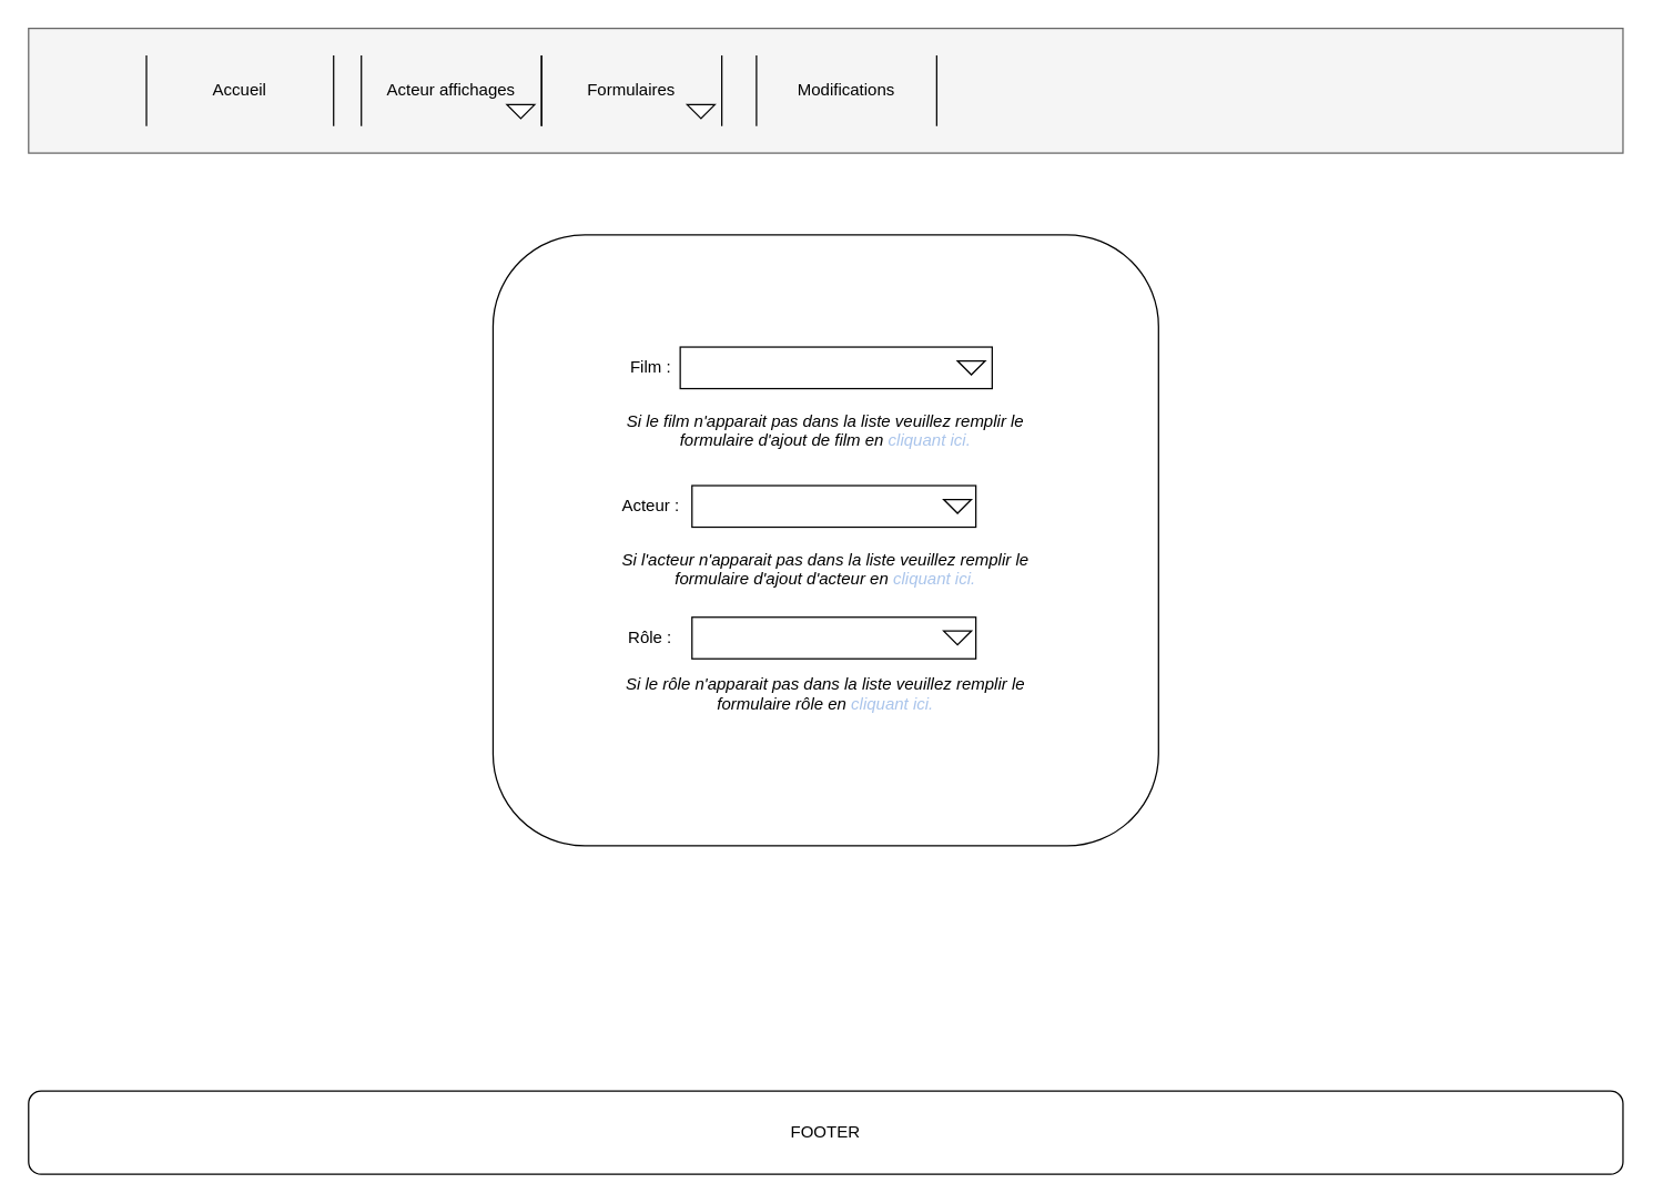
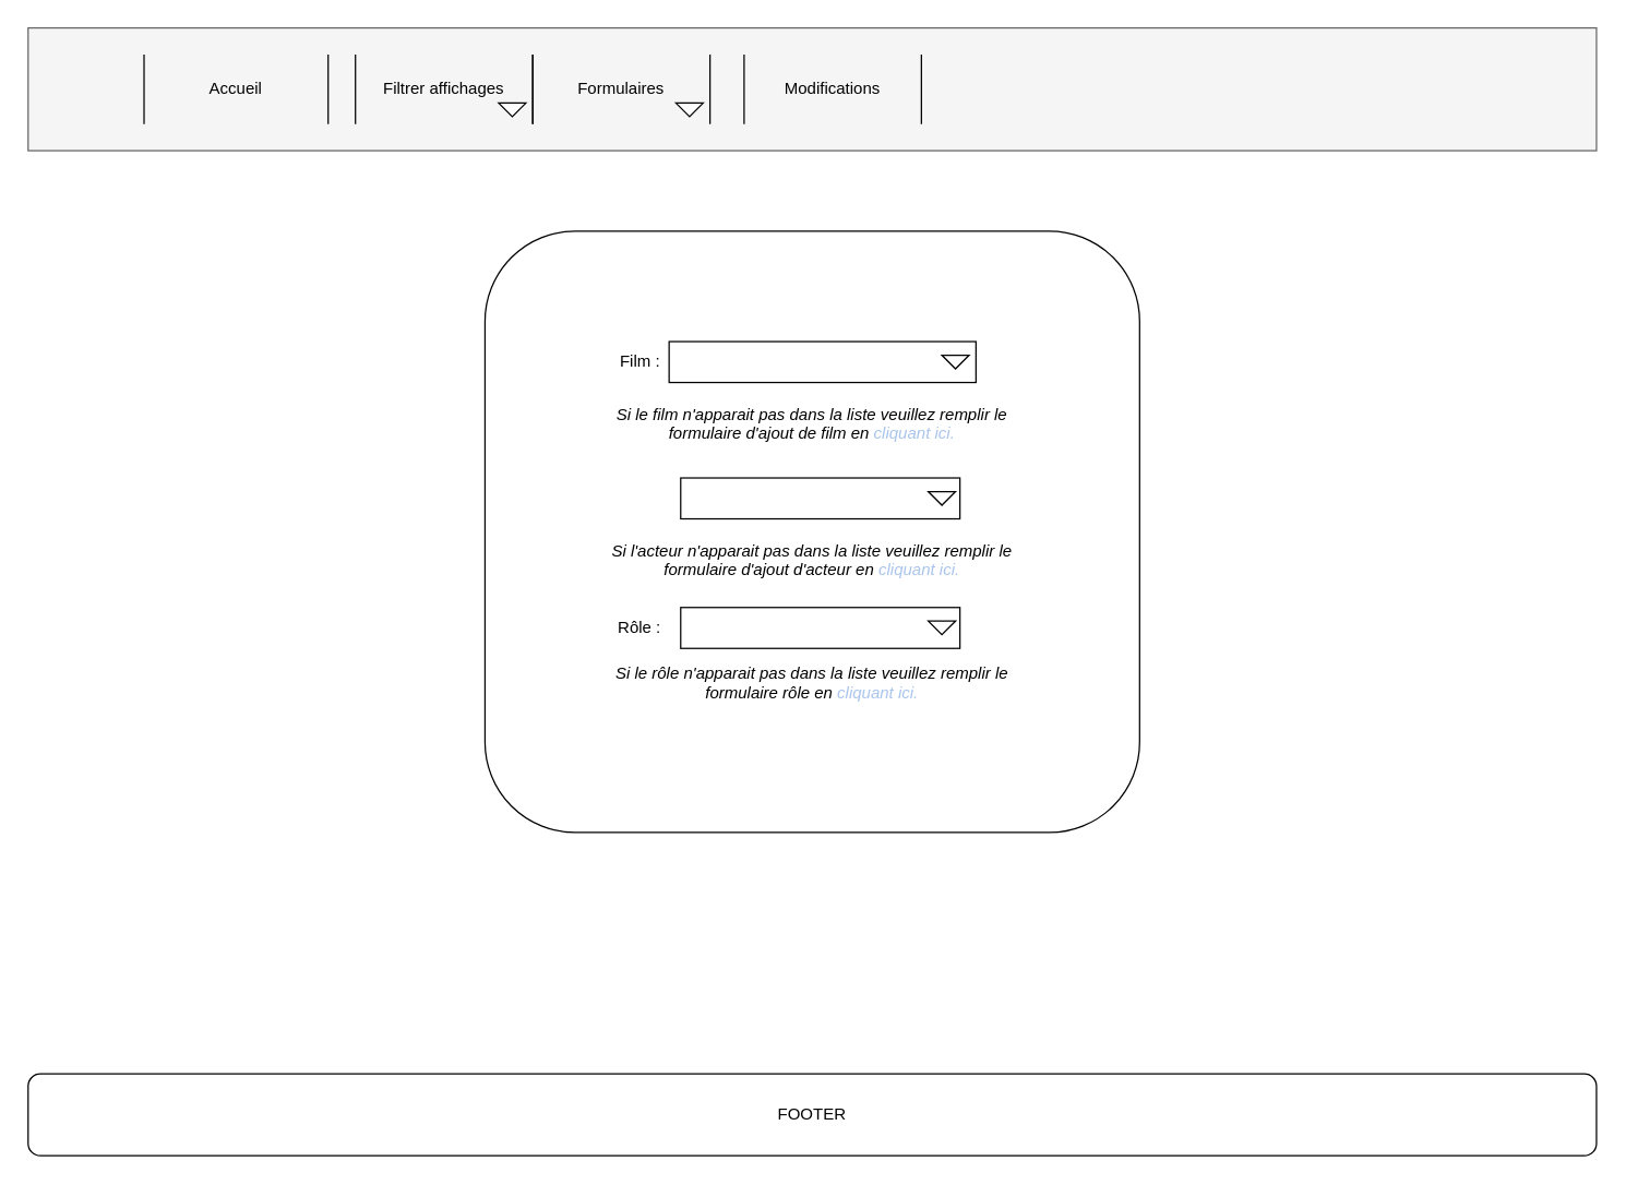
  <mxCell id="0" />
  <mxCell id="1" parent="0" />
  <mxCell id="2" value="" style="rounded=0;whiteSpace=wrap;html=1;fillColor=#f5f5f5;fontColor=#333333;strokeColor=#666666;" vertex="1" parent="1"><mxGeometry x="20" width="1150" height="90" as="geometry" y="20" /></mxCell>
- <mxCell id="3" value="Acteur affichages" style="shape=partialRectangle;whiteSpace=wrap;html=1;bottom=0;top=0;fillColor=none;" vertex="1" parent="1"><mxGeometry x="260" y="40" width="130" height="50" as="geometry" /></mxCell>
+ <mxCell id="3" value="Filtrer affichages" style="shape=partialRectangle;whiteSpace=wrap;html=1;bottom=0;top=0;fillColor=none;" vertex="1" parent="1"><mxGeometry x="260" y="40" width="130" height="50" as="geometry" /></mxCell>
  <mxCell id="4" value="Formulaires" style="shape=partialRectangle;whiteSpace=wrap;html=1;bottom=0;top=0;fillColor=none;" vertex="1" parent="1"><mxGeometry x="390" y="40" width="130" height="50" as="geometry" /></mxCell>
  <mxCell id="5" value="Modifications" style="shape=partialRectangle;whiteSpace=wrap;html=1;bottom=0;top=0;fillColor=none;" vertex="1" parent="1"><mxGeometry x="545" y="40" width="130" height="50" as="geometry" /></mxCell>
  <mxCell id="6" value="&lt;p style=&quot;line-height: 120%;&quot;&gt;Accueil&lt;/p&gt;" style="shape=partialRectangle;whiteSpace=wrap;html=1;bottom=0;top=0;fillColor=none;" vertex="1" parent="1"><mxGeometry x="105" y="40" width="135" height="50" as="geometry" /></mxCell>
  <mxCell id="7" value="" style="triangle;whiteSpace=wrap;html=1;rotation=90;" vertex="1" parent="1"><mxGeometry x="370" y="70" width="10" height="20" as="geometry" /></mxCell>
  <mxCell id="8" value="" style="triangle;whiteSpace=wrap;html=1;rotation=90;" vertex="1" parent="1"><mxGeometry x="500" y="70" width="10" height="20" as="geometry" /></mxCell>
  <mxCell id="9" value="FOOTER" style="whiteSpace=wrap;html=1;resizeWidth=0;rounded=1;" vertex="1" parent="1"><mxGeometry x="20" y="787" width="1150" height="60" as="geometry" /></mxCell>
  <mxCell id="10" value="" style="rounded=1;whiteSpace=wrap;html=1;" vertex="1" parent="1"><mxGeometry x="355" y="169" width="480" height="441" as="geometry" /></mxCell>
  <mxCell id="11" value="" style="rounded=0;whiteSpace=wrap;html=1;" vertex="1" parent="1"><mxGeometry x="490" y="250" width="225" height="30" as="geometry" /></mxCell>
  <mxCell id="12" value="Film :" style="text;html=1;strokeColor=none;fillColor=none;align=center;verticalAlign=middle;whiteSpace=wrap;rounded=0;" vertex="1" parent="1"><mxGeometry x="438.5" y="250" width="60" height="30" as="geometry" /></mxCell>
- <mxCell id="13" value="Acteur :" style="text;html=1;strokeColor=none;fillColor=none;align=center;verticalAlign=middle;whiteSpace=wrap;rounded=0;" vertex="1" parent="1"><mxGeometry x="438.5" y="350" width="60" height="30" as="geometry" /></mxCell>
  <mxCell id="14" value="" style="rounded=0;whiteSpace=wrap;html=1;" vertex="1" parent="1"><mxGeometry x="498.5" y="350" width="204.75" height="30" as="geometry" /></mxCell>
  <mxCell id="15" value="Rôle :" style="text;html=1;strokeColor=none;fillColor=none;align=center;verticalAlign=middle;whiteSpace=wrap;rounded=0;" vertex="1" parent="1"><mxGeometry x="412" y="445" width="113" height="30" as="geometry" /></mxCell>
  <mxCell id="16" value="" style="triangle;whiteSpace=wrap;html=1;rotation=90;" vertex="1" parent="1"><mxGeometry x="695" y="255" width="10" height="20" as="geometry" /></mxCell>
  <mxCell id="17" value="" style="triangle;whiteSpace=wrap;html=1;rotation=90;" vertex="1" parent="1"><mxGeometry x="685" y="355" width="10" height="20" as="geometry" /></mxCell>
  <mxCell id="18" value="&lt;div align=&quot;center&quot;&gt;&lt;i&gt;Si le film n'apparait pas dans la liste veuillez remplir le formulaire d'ajout de film en &lt;font color=&quot;#a9c4eb&quot;&gt;cliquant ici.&lt;/font&gt;&lt;/i&gt;&lt;/div&gt;" style="text;whiteSpace=wrap;html=1;align=center;" vertex="1" parent="1"><mxGeometry x="435" y="290" width="320" height="50" as="geometry" /></mxCell>
  <mxCell id="19" value="&lt;div align=&quot;center&quot;&gt;&lt;i&gt;Si l'acteur n'apparait pas dans la liste veuillez remplir le formulaire d'ajout d'acteur en &lt;font color=&quot;#a9c4eb&quot;&gt;cliquant ici.&lt;/font&gt;&lt;/i&gt;&lt;/div&gt;" style="text;whiteSpace=wrap;html=1;align=center;" vertex="1" parent="1"><mxGeometry x="435" y="390" width="320" height="50" as="geometry" /></mxCell>
  <mxCell id="20" value="" style="rounded=0;whiteSpace=wrap;html=1;" vertex="1" parent="1"><mxGeometry x="498.5" y="445" width="204.75" height="30" as="geometry" /></mxCell>
  <mxCell id="21" value="" style="triangle;whiteSpace=wrap;html=1;rotation=90;" vertex="1" parent="1"><mxGeometry x="685" y="450" width="10" height="20" as="geometry" /></mxCell>
  <mxCell id="22" value="&lt;div align=&quot;center&quot;&gt;&lt;i&gt;Si le rôle n'apparait pas dans la liste veuillez remplir le formulaire rôle en &lt;font color=&quot;#a9c4eb&quot;&gt;cliquant ici.&lt;/font&gt;&lt;/i&gt;&lt;/div&gt;" style="text;whiteSpace=wrap;html=1;align=center;" vertex="1" parent="1"><mxGeometry x="435" y="480" width="320" height="50" as="geometry" /></mxCell>
